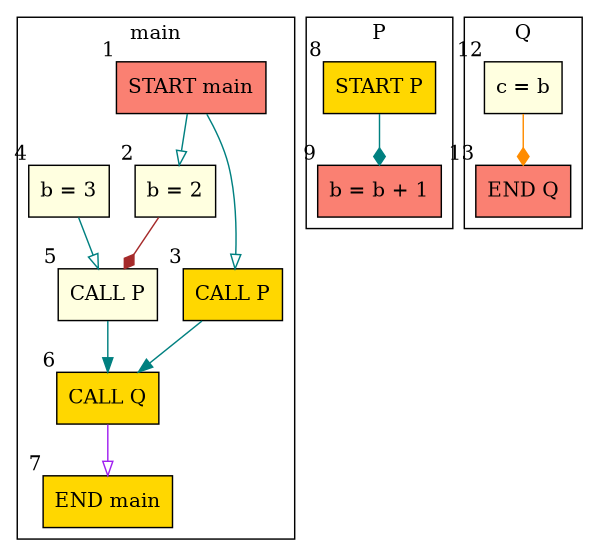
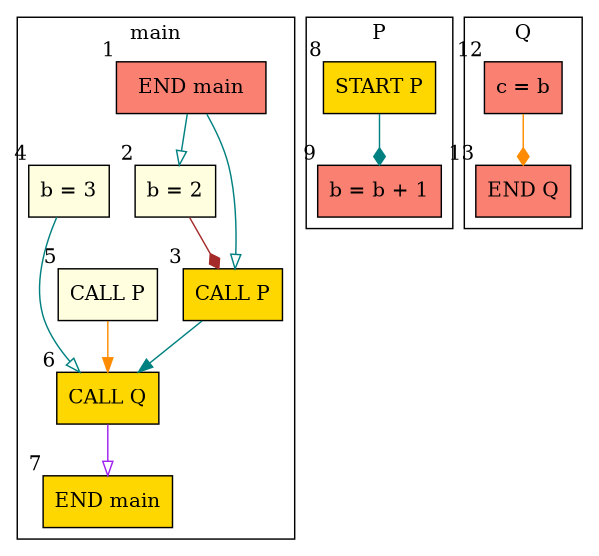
  digraph {
    node [fillcolor=lightyellow shape=box style=filled]
    edge [arrowhead=onormal color=teal]
-   n1 [fillcolor=salmon label="START main" xlabel=1]
+   n1 [fillcolor=salmon label="END main" xlabel=1]
    n2 [label="b = 2" xlabel=2]
    n3 [label="b = 3" xlabel=4]
    n4 [fillcolor=gold label="CALL P" xlabel=3]
    n5 [fillcolor=gold label="CALL Q" xlabel=6]
    n6 [label="CALL P" xlabel=5]
    n7 [fillcolor=gold label="END main" xlabel=7]
    n8 [fillcolor=gold label="START P" xlabel=8]
    n9 [fillcolor=salmon label="b = b + 1" xlabel=9]
-   n10 [label="c = b" xlabel=12]
+   n10 [fillcolor=salmon label="c = b" xlabel=12]
    n11 [fillcolor=salmon label="END Q" xlabel=13]
    subgraph cluster_1 {
      label=main
      n1
      n2
      n3
      n4
      n5
      n6
      n7
    }
    subgraph cluster_2 {
      label=P
      n8
      n9
    }
    subgraph cluster_3 {
      label=Q
      n10
      n11
    }
    n1 -> n2
    n1 -> n4
-   n2 -> n6 [arrowhead=diamond color=brown]
-   n3 -> n6
+   n2 -> n4 [arrowhead=diamond color=brown]
+   n3 -> n5
    n4 -> n5 [arrowhead=normal]
    n5 -> n7 [color=purple]
-   n6 -> n5 [arrowhead=normal]
+   n6 -> n5 [arrowhead=normal color=darkorange]
    n8 -> n9 [arrowhead=diamond]
    n10 -> n11 [arrowhead=diamond color=darkorange]
  }
